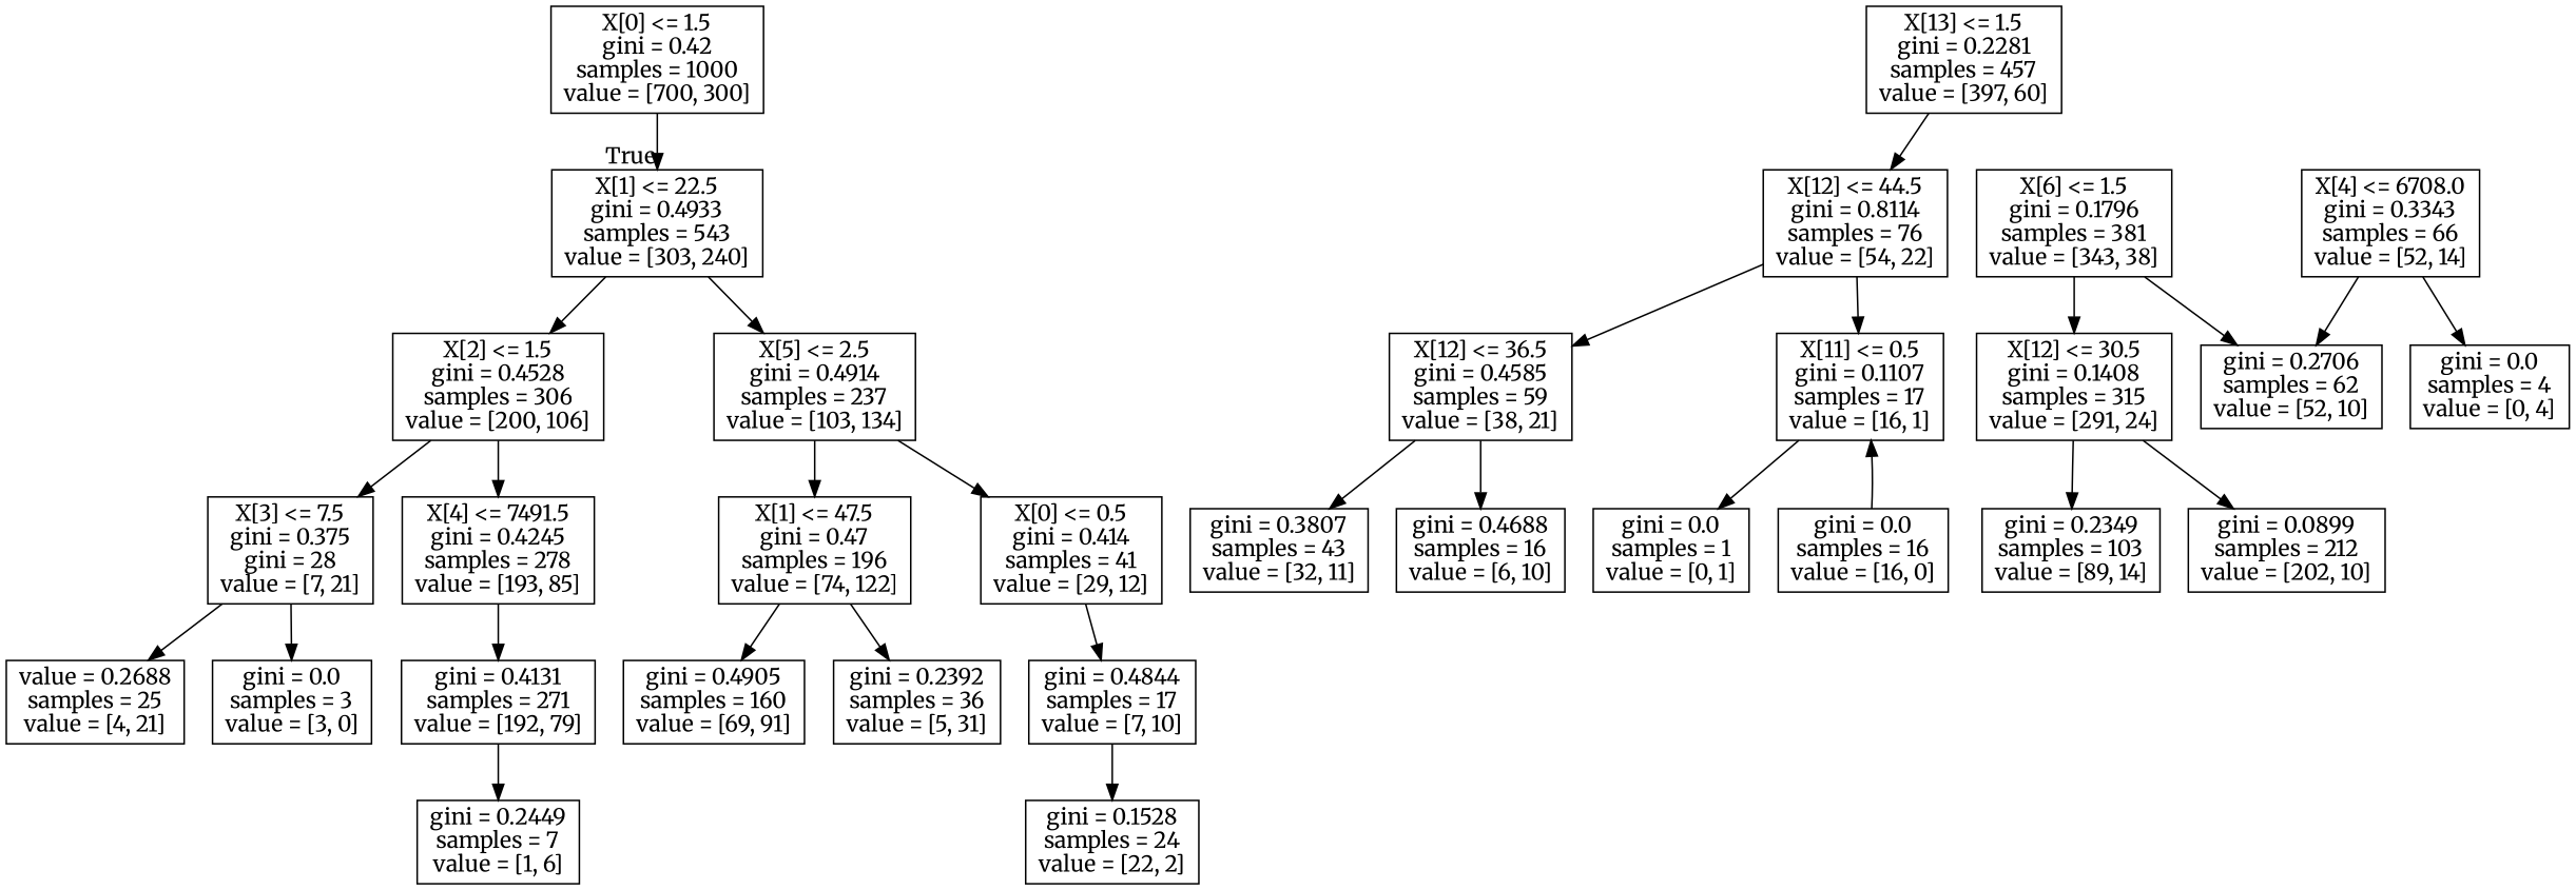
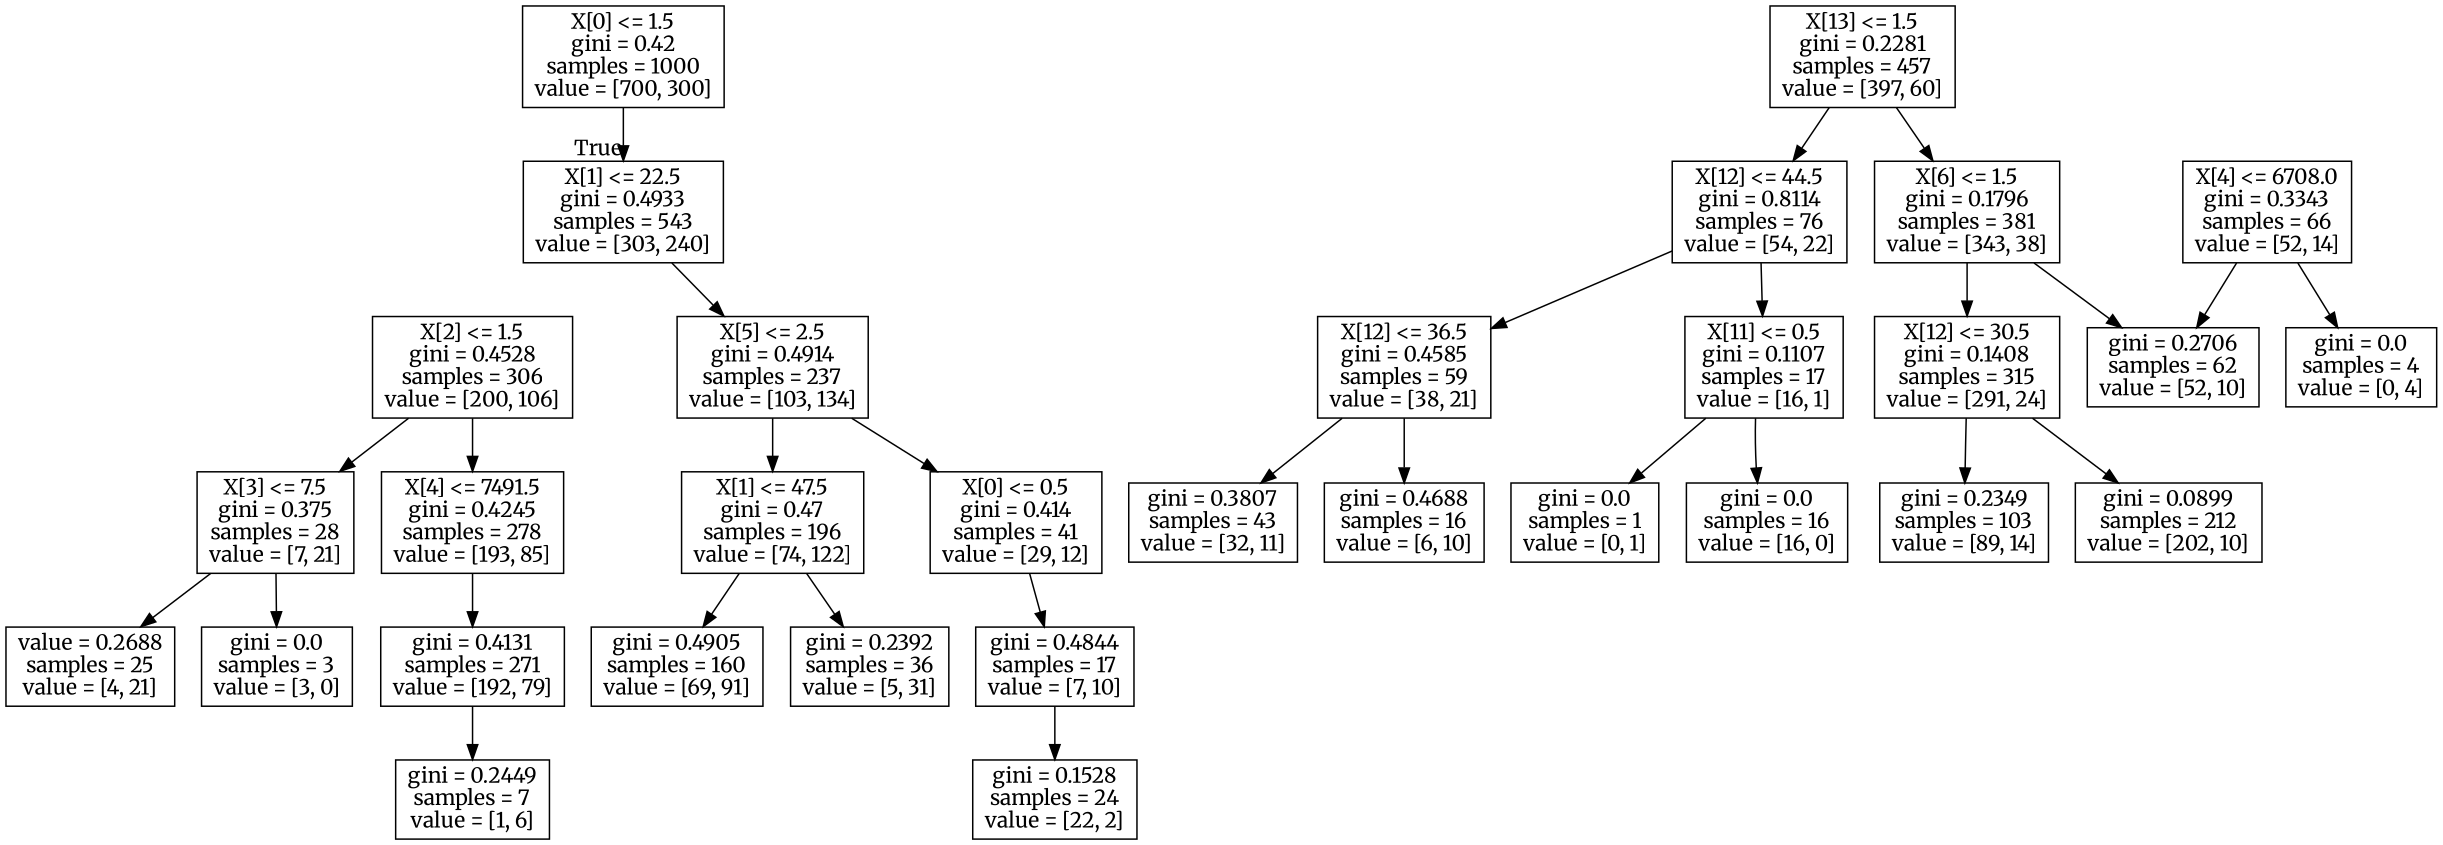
  digraph {
    fontname=Merriweather
    node [fontname=Merriweather shape=box]
    edge [fontname=Merriweather]
    n1 [label="X[0] <= 1.5\ngini = 0.42\nsamples = 1000\nvalue = [700, 300]"]
    n2 [label="X[1] <= 22.5\ngini = 0.4933\nsamples = 543\nvalue = [303, 240]"]
    n3 [label="X[2] <= 1.5\ngini = 0.4528\nsamples = 306\nvalue = [200, 106]"]
    n4 [label="X[5] <= 2.5\ngini = 0.4914\nsamples = 237\nvalue = [103, 134]"]
    n5 [label="X[13] <= 1.5\ngini = 0.2281\nsamples = 457\nvalue = [397, 60]"]
    n6 [label="X[12] <= 44.5\ngini = 0.8114\nsamples = 76\nvalue = [54, 22]"]
    n7 [label="X[6] <= 1.5\ngini = 0.1796\nsamples = 381\nvalue = [343, 38]"]
-   n8 [label="X[3] <= 7.5\ngini = 0.375\ngini = 28\nvalue = [7, 21]"]
+   n8 [label="X[3] <= 7.5\ngini = 0.375\nsamples = 28\nvalue = [7, 21]"]
    n9 [label="X[4] <= 7491.5\ngini = 0.4245\nsamples = 278\nvalue = [193, 85]"]
    n10 [label="X[1] <= 47.5\ngini = 0.47\nsamples = 196\nvalue = [74, 122]"]
    n11 [label="X[0] <= 0.5\ngini = 0.414\nsamples = 41\nvalue = [29, 12]"]
    n12 [label="value = 0.2688\nsamples = 25\nvalue = [4, 21]"]
    n13 [label="gini = 0.0\nsamples = 3\nvalue = [3, 0]"]
    n14 [label="gini = 0.4131\nsamples = 271\nvalue = [192, 79]"]
    n15 [label="gini = 0.2449\nsamples = 7\nvalue = [1, 6]"]
    n16 [label="gini = 0.4905\nsamples = 160\nvalue = [69, 91]"]
    n17 [label="gini = 0.2392\nsamples = 36\nvalue = [5, 31]"]
    n18 [label="gini = 0.4844\nsamples = 17\nvalue = [7, 10]"]
    n19 [label="gini = 0.1528\nsamples = 24\nvalue = [22, 2]"]
    n20 [label="X[12] <= 36.5\ngini = 0.4585\nsamples = 59\nvalue = [38, 21]"]
    n21 [label="X[11] <= 0.5\ngini = 0.1107\nsamples = 17\nvalue = [16, 1]"]
    n22 [label="X[12] <= 30.5\ngini = 0.1408\nsamples = 315\nvalue = [291, 24]"]
    n23 [label="gini = 0.2706\nsamples = 62\nvalue = [52, 10]"]
    n24 [label="gini = 0.3807\nsamples = 43\nvalue = [32, 11]"]
    n25 [label="gini = 0.4688\nsamples = 16\nvalue = [6, 10]"]
    n26 [label="gini = 0.0\nsamples = 1\nvalue = [0, 1]"]
    n27 [label="gini = 0.0\nsamples = 16\nvalue = [16, 0]"]
    n28 [label="X[4] <= 6708.0\ngini = 0.3343\nsamples = 66\nvalue = [52, 14]"]
    n29 [label="gini = 0.0\nsamples = 4\nvalue = [0, 4]"]
    n30 [label="gini = 0.2349\nsamples = 103\nvalue = [89, 14]"]
    n31 [label="gini = 0.0899\nsamples = 212\nvalue = [202, 10]"]
    n1 -> n2 [headlabel=True labelangle=45 labeldistance=2.5]
-   n2 -> n3
    n2 -> n4
    n3 -> n8
    n3 -> n9
    n4 -> n10
    n4 -> n11
    n5 -> n6
+   n5 -> n7
    n6 -> n20
    n6 -> n21
    n7 -> n22
    n7 -> n23
    n8 -> n12
    n8 -> n13
    n9 -> n14
    n10 -> n16
    n10 -> n17
    n11 -> n18
    n14 -> n15
    n18 -> n19
    n20 -> n24
    n20 -> n25
    n21 -> n26
-   n27 -> n21
+   n21 -> n27
    n22 -> n30
    n22 -> n31
    n28 -> n23
    n28 -> n29
  }
